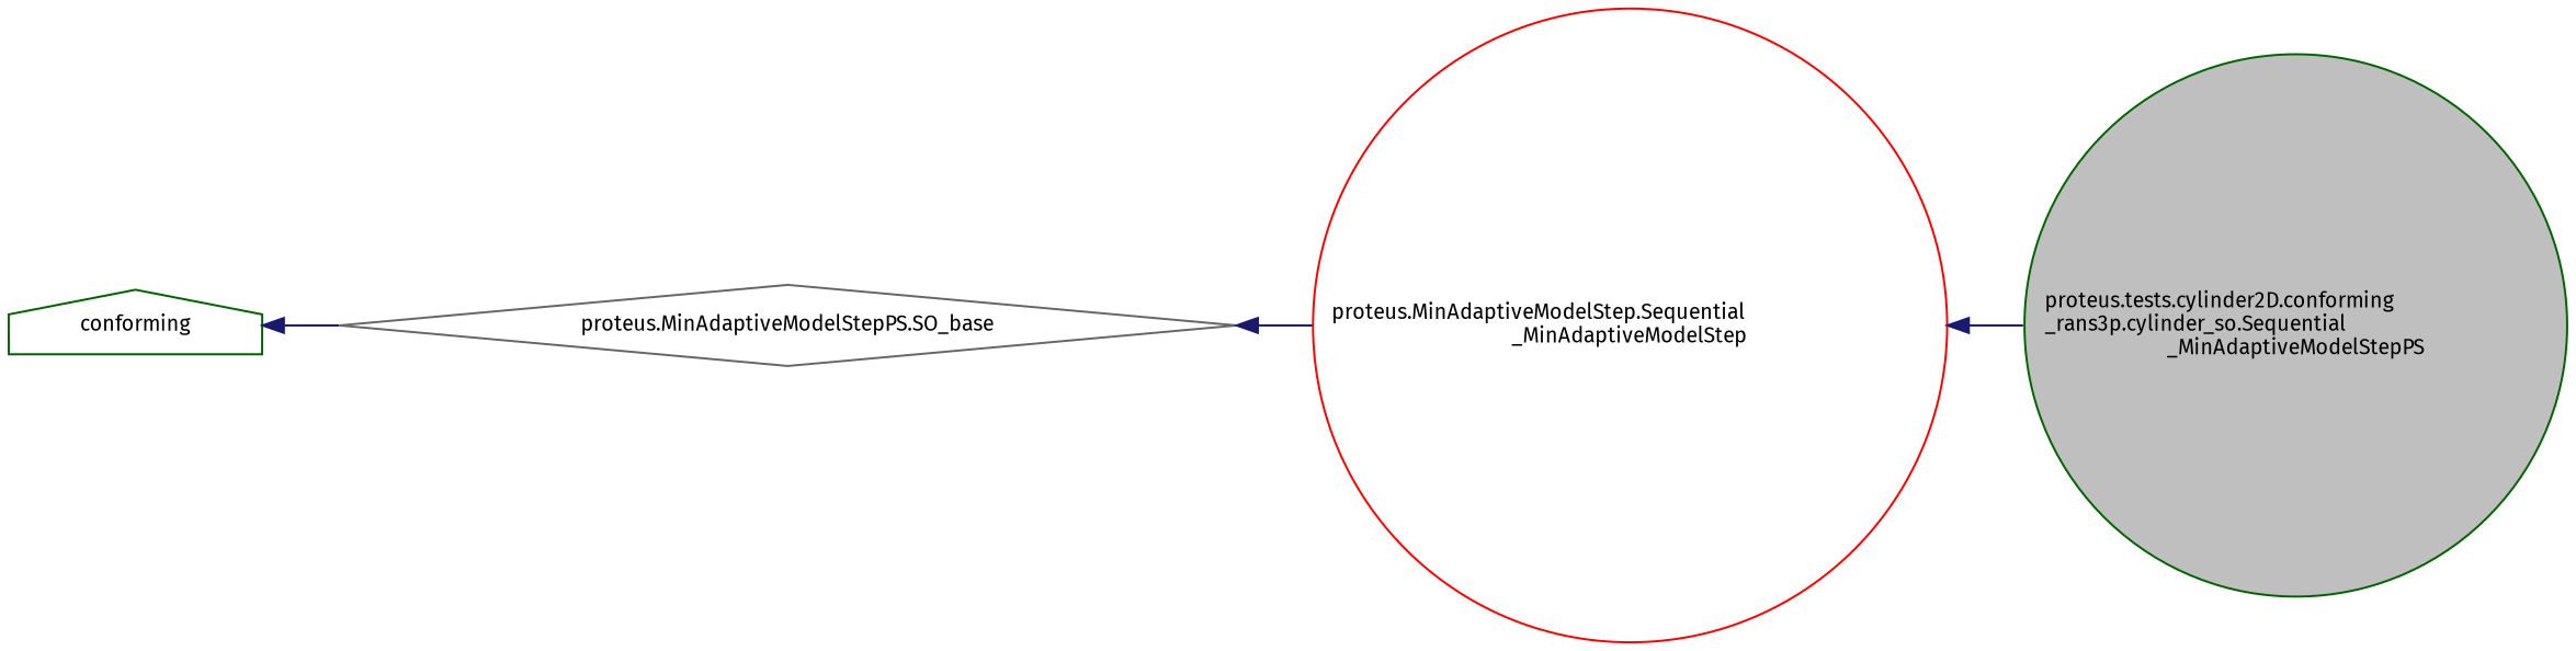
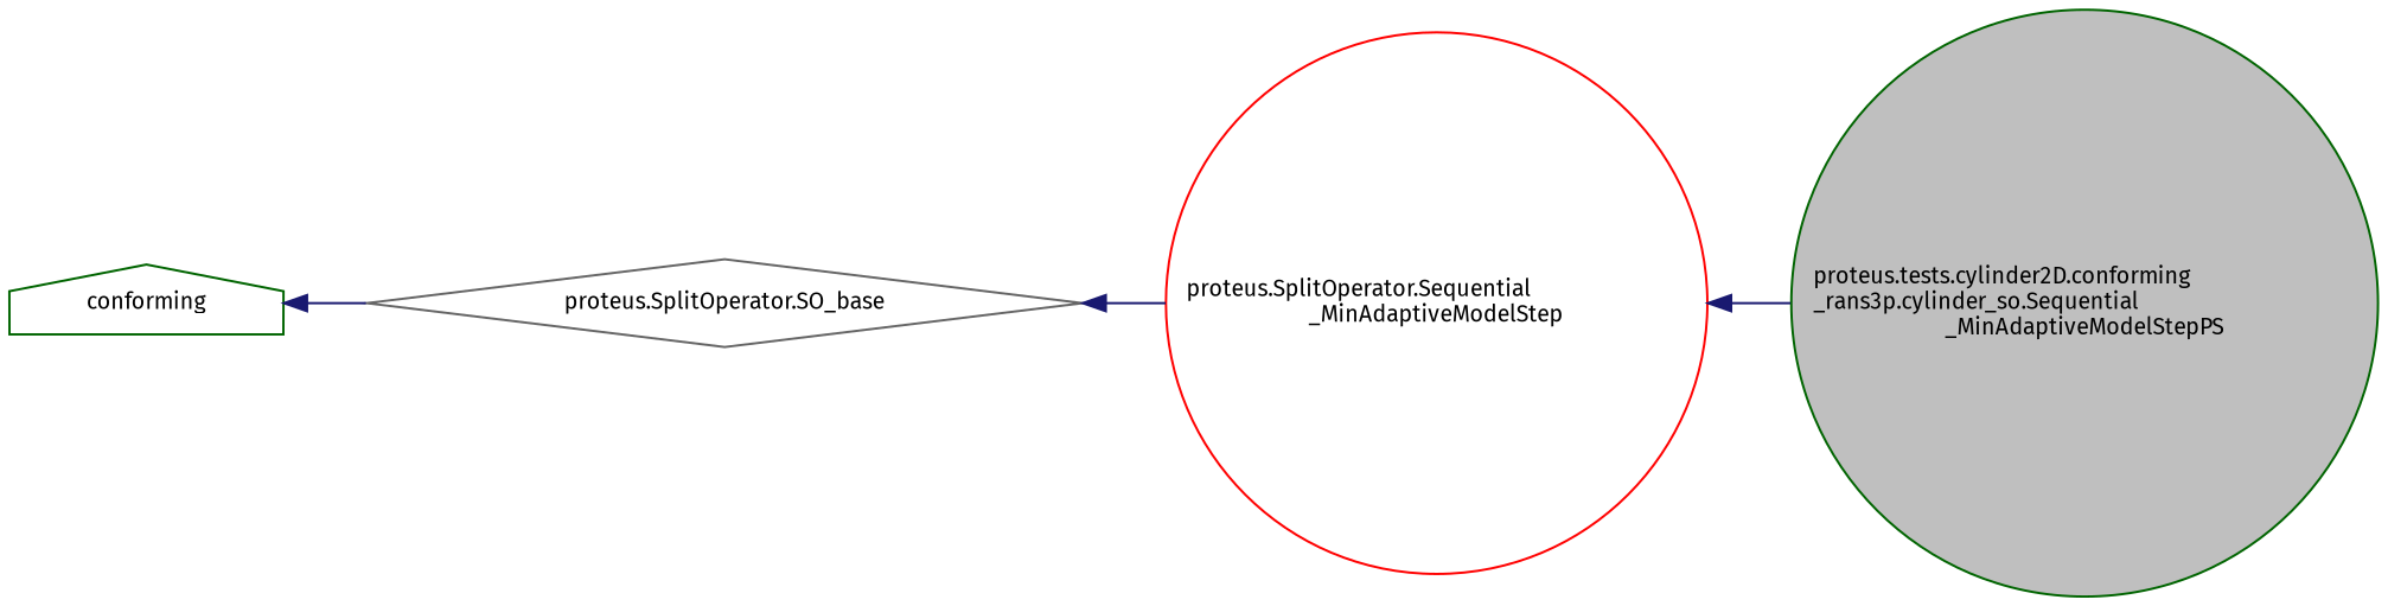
  digraph {
    fontname="Fira Sans"
    rankdir=LR
    node [color=darkgreen fillcolor=white fontname="Fira Sans" fontsize=10 shape=circle style=filled]
    edge [color=midnightblue dir=back fontname="Fira Sans" fontsize=10 labelfontname=Helvetica labelfontsize=10 style=solid]
    n1 [fillcolor=grey75 fontcolor=black height=0.2 label="proteus.tests.cylinder2D.conforming\l_rans3p.cylinder_so.Sequential\l_MinAdaptiveModelStepPS" width=0.4]
-   n2 [color=red height=0.2 label="proteus.MinAdaptiveModelStep.Sequential\l_MinAdaptiveModelStep" width=0.4]
-   n3 [color=gray40 height=0.2 label="proteus.MinAdaptiveModelStepPS.SO_base" shape=diamond width=0.4]
+   n2 [color=red height=0.2 label="proteus.SplitOperator.Sequential\l_MinAdaptiveModelStep" width=0.4]
+   n3 [color=gray40 height=0.2 label="proteus.SplitOperator.SO_base" shape=diamond width=0.4]
    n4 [height=0.2 label=conforming shape=house width=0.4]
    n2 -> n1
    n3 -> n2
    n4 -> n3
  }
